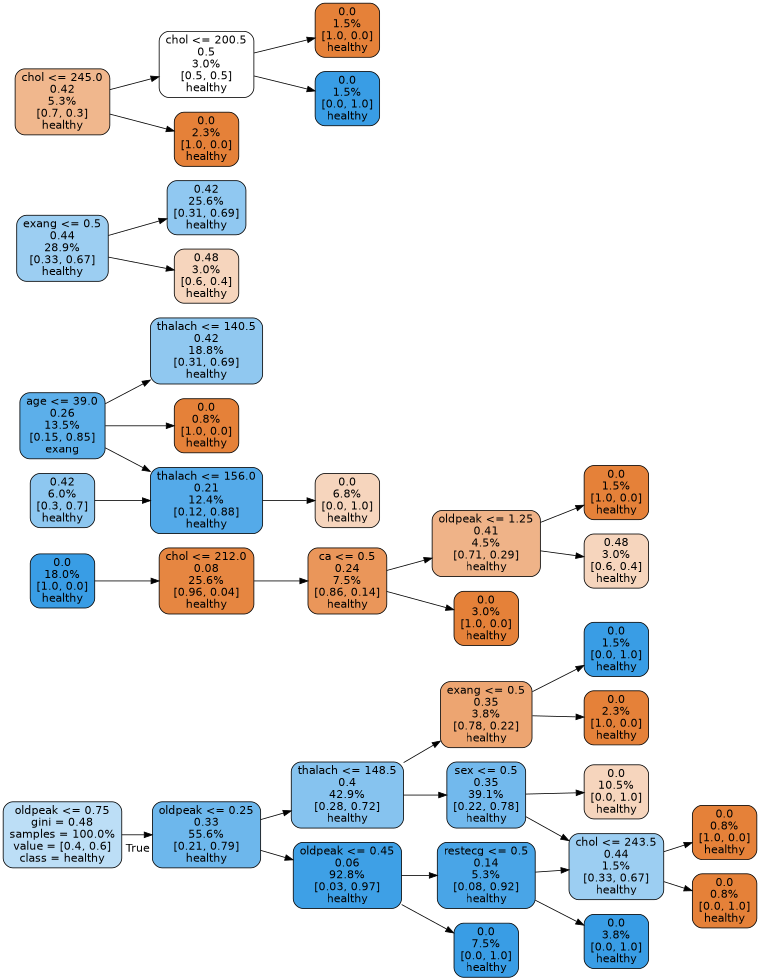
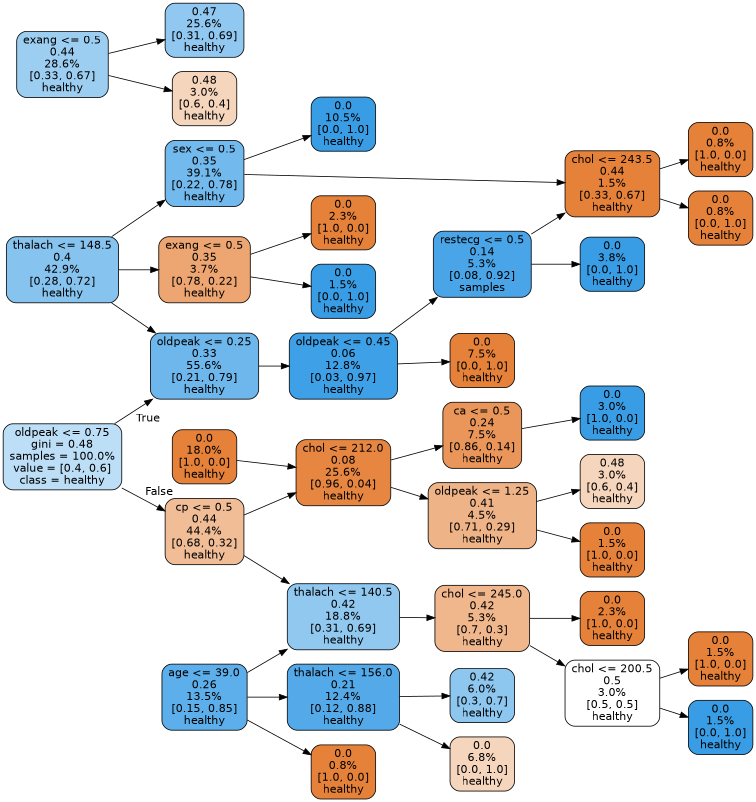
  digraph {
    rankdir=LR
    node [color=black fillcolor="#e58139ff" fontname=helvetica shape=box style="filled, rounded"]
    edge [fontname=helvetica]
    n1 [fillcolor="#399de556" label="oldpeak <= 0.75\ngini = 0.48\nsamples = 100.0%\nvalue = [0.4, 0.6]\nclass = healthy"]
    n2 [fillcolor="#399de5bb" label="oldpeak <= 0.25\n0.33\n55.6%\n[0.21, 0.79]\nhealthy"]
+   n3 [fillcolor="#e5813986" label="cp <= 0.5\n0.44\n44.4%\n[0.68, 0.32]\nhealthy"]
    n4 [fillcolor="#399de59b" label="thalach <= 148.5\n0.4\n42.9%\n[0.28, 0.72]\nhealthy"]
-   n5 [fillcolor="#399de5f8" label="oldpeak <= 0.45\n0.06\n92.8%\n[0.03, 0.97]\nhealthy"]
+   n5 [fillcolor="#399de5f8" label="oldpeak <= 0.45\n0.06\n12.8%\n[0.03, 0.97]\nhealthy"]
    n6 [fillcolor="#e58139f4" label="chol <= 212.0\n0.08\n25.6%\n[0.96, 0.04]\nhealthy"]
    n7 [fillcolor="#399de58f" label="thalach <= 140.5\n0.42\n18.8%\n[0.31, 0.69]\nhealthy"]
-   n8 [fillcolor="#e58139b6" label="exang <= 0.5\n0.35\n3.8%\n[0.78, 0.22]\nhealthy"]
+   n8 [fillcolor="#e58139b6" label="exang <= 0.5\n0.35\n3.7%\n[0.78, 0.22]\nhealthy"]
    n9 [fillcolor="#399de5b5" label="sex <= 0.5\n0.35\n39.1%\n[0.22, 0.78]\nhealthy"]
-   n10 [fillcolor="#399de5ea" label="restecg <= 0.5\n0.14\n5.3%\n[0.08, 0.92]\nhealthy"]
-   n11 [fillcolor="#399de5ff" label="0.0\n7.5%\n[0.0, 1.0]\nhealthy"]
+   n10 [fillcolor="#399de5ea" label="restecg <= 0.5\n0.14\n5.3%\n[0.08, 0.92]\nsamples"]
+   n11 [label="0.0\n7.5%\n[0.0, 1.0]\nhealthy"]
    n12 [fillcolor="#399de5ff" label="0.0\n1.5%\n[0.0, 1.0]\nhealthy"]
    n13 [label="0.0\n2.3%\n[1.0, 0.0]\nhealthy"]
-   n14 [fillcolor="#e5813955" label="0.0\n10.5%\n[0.0, 1.0]\nhealthy"]
-   n15 [fillcolor="#399de57f" label="chol <= 243.5\n0.44\n1.5%\n[0.33, 0.67]\nhealthy"]
-   n16 [fillcolor="#399de57f" label="exang <= 0.5\n0.44\n28.9%\n[0.33, 0.67]\nhealthy"]
-   n17 [fillcolor="#399de58e" label="0.42\n25.6%\n[0.31, 0.69]\nhealthy"]
+   n14 [fillcolor="#399de5ff" label="0.0\n10.5%\n[0.0, 1.0]\nhealthy"]
+   n15 [label="chol <= 243.5\n0.44\n1.5%\n[0.33, 0.67]\nhealthy"]
+   n16 [fillcolor="#399de57f" label="exang <= 0.5\n0.44\n28.6%\n[0.33, 0.67]\nhealthy"]
+   n17 [fillcolor="#399de58e" label="0.47\n25.6%\n[0.31, 0.69]\nhealthy"]
    n18 [fillcolor="#e5813955" label="0.48\n3.0%\n[0.6, 0.4]\nhealthy"]
    n19 [fillcolor="#399de5ff" label="0.0\n3.8%\n[0.0, 1.0]\nhealthy"]
    n20 [label="0.0\n0.8%\n[1.0, 0.0]\nhealthy"]
    n21 [label="0.0\n0.8%\n[0.0, 1.0]\nhealthy"]
    n22 [fillcolor="#e58139d4" label="ca <= 0.5\n0.24\n7.5%\n[0.86, 0.14]\nhealthy"]
    n23 [fillcolor="#e5813992" label="chol <= 245.0\n0.42\n5.3%\n[0.7, 0.3]\nhealthy"]
    n24 [fillcolor="#e5813999" label="oldpeak <= 1.25\n0.41\n4.5%\n[0.71, 0.29]\nhealthy"]
-   n25 [label="0.0\n3.0%\n[1.0, 0.0]\nhealthy"]
-   n26 [fillcolor="#399de5ff" label="0.0\n18.0%\n[1.0, 0.0]\nhealthy"]
+   n25 [fillcolor="#399de5ff" label="0.0\n3.0%\n[1.0, 0.0]\nhealthy"]
+   n26 [label="0.0\n18.0%\n[1.0, 0.0]\nhealthy"]
    n27 [label="0.0\n1.5%\n[1.0, 0.0]\nhealthy"]
    n28 [fillcolor="#e5813955" label="0.48\n3.0%\n[0.6, 0.4]\nhealthy"]
    n29 [fillcolor="#e5813900" label="chol <= 200.5\n0.5\n3.0%\n[0.5, 0.5]\nhealthy"]
    n30 [label="0.0\n2.3%\n[1.0, 0.0]\nhealthy"]
-   n31 [fillcolor="#399de5d1" label="age <= 39.0\n0.26\n13.5%\n[0.15, 0.85]\nexang"]
+   n31 [fillcolor="#399de5d1" label="age <= 39.0\n0.26\n13.5%\n[0.15, 0.85]\nhealthy"]
    n32 [label="0.0\n0.8%\n[1.0, 0.0]\nhealthy"]
    n33 [fillcolor="#399de5dc" label="thalach <= 156.0\n0.21\n12.4%\n[0.12, 0.88]\nhealthy"]
    n34 [label="0.0\n1.5%\n[1.0, 0.0]\nhealthy"]
    n35 [fillcolor="#399de5ff" label="0.0\n1.5%\n[0.0, 1.0]\nhealthy"]
    n36 [fillcolor="#399de592" label="0.42\n6.0%\n[0.3, 0.7]\nhealthy"]
    n37 [fillcolor="#e5813955" label="0.0\n6.8%\n[0.0, 1.0]\nhealthy"]
    n1 -> n2 [headlabel=True labelangle=45 labeldistance=2.5]
-   n2 -> n4
+   n1 -> n3 [headlabel=False labelangle=-45 labeldistance=2.5]
+   n4 -> n2
    n2 -> n5
+   n3 -> n6
+   n3 -> n7
    n4 -> n8
    n4 -> n9
    n5 -> n10
    n5 -> n11
    n6 -> n22
+   n7 -> n23
    n8 -> n12
    n8 -> n13
    n9 -> n14
    n9 -> n15
    n10 -> n15
    n10 -> n19
    n15 -> n20
    n15 -> n21
    n16 -> n17
    n16 -> n18
-   n22 -> n24
+   n6 -> n24
    n22 -> n25
    n23 -> n29
    n23 -> n30
    n24 -> n27
    n24 -> n28
    n26 -> n6
    n29 -> n34
    n29 -> n35
    n31 -> n7
    n31 -> n32
    n31 -> n33
-   n36 -> n33
+   n33 -> n36
    n33 -> n37
  }
